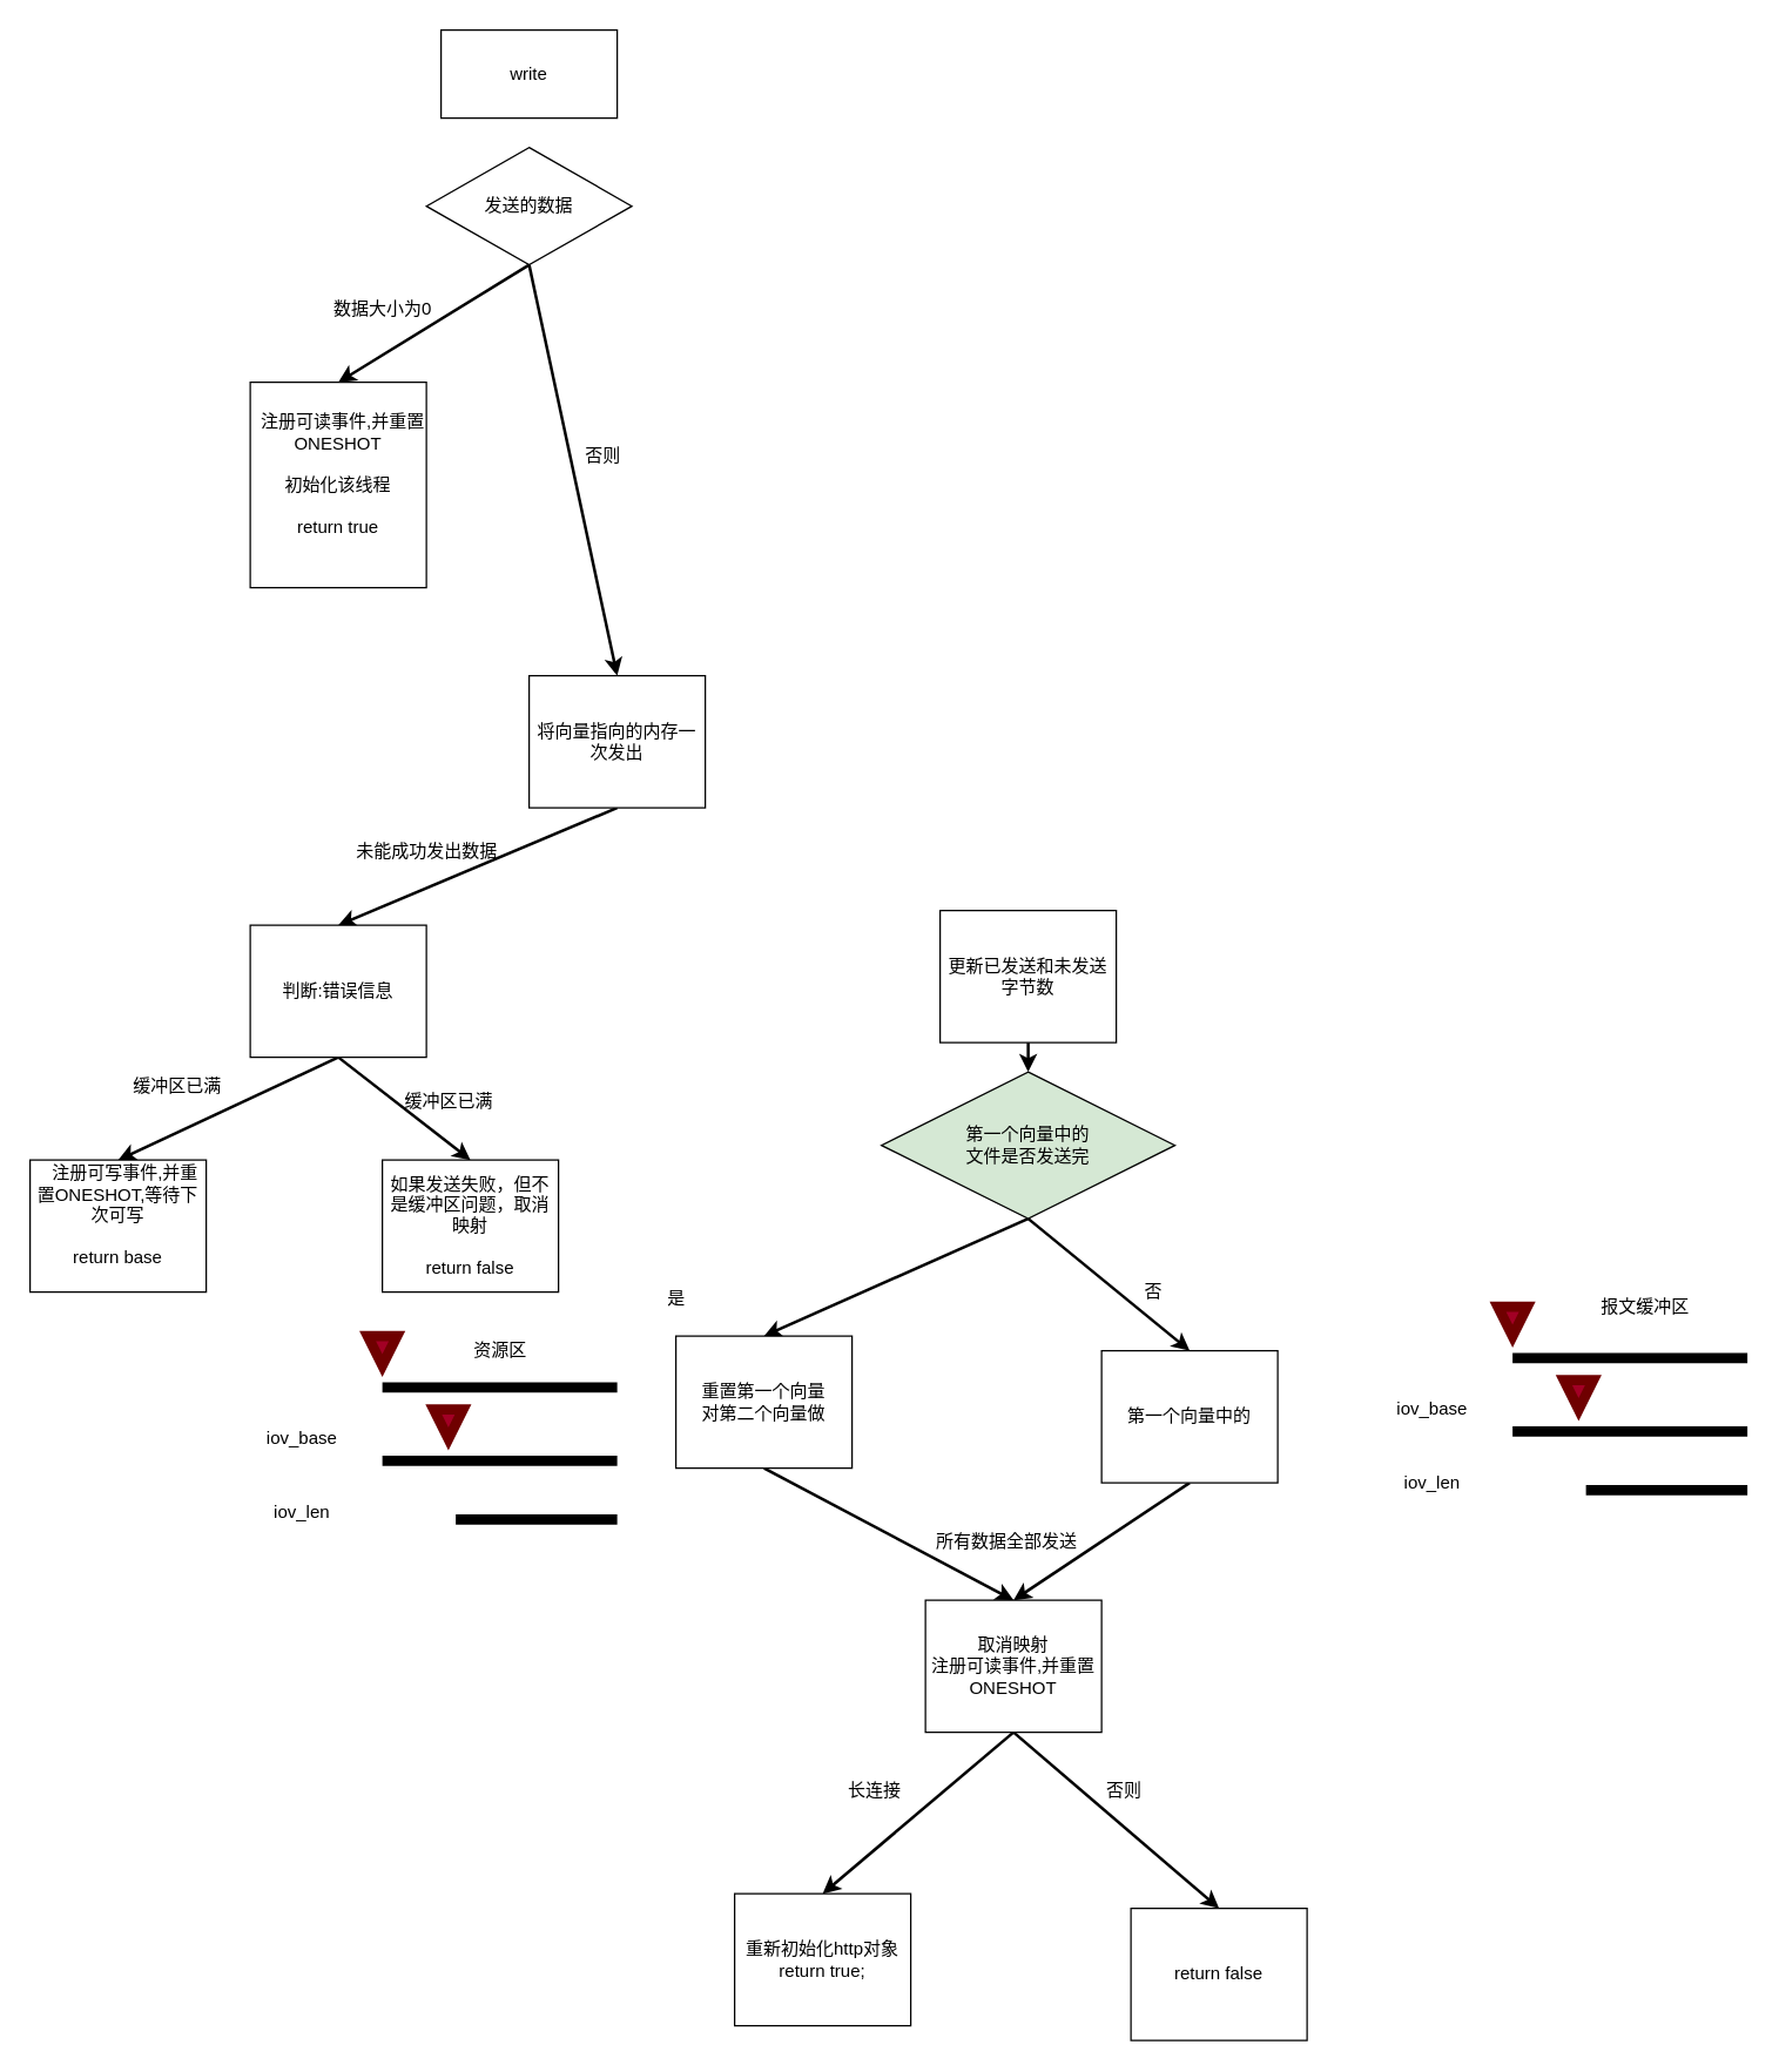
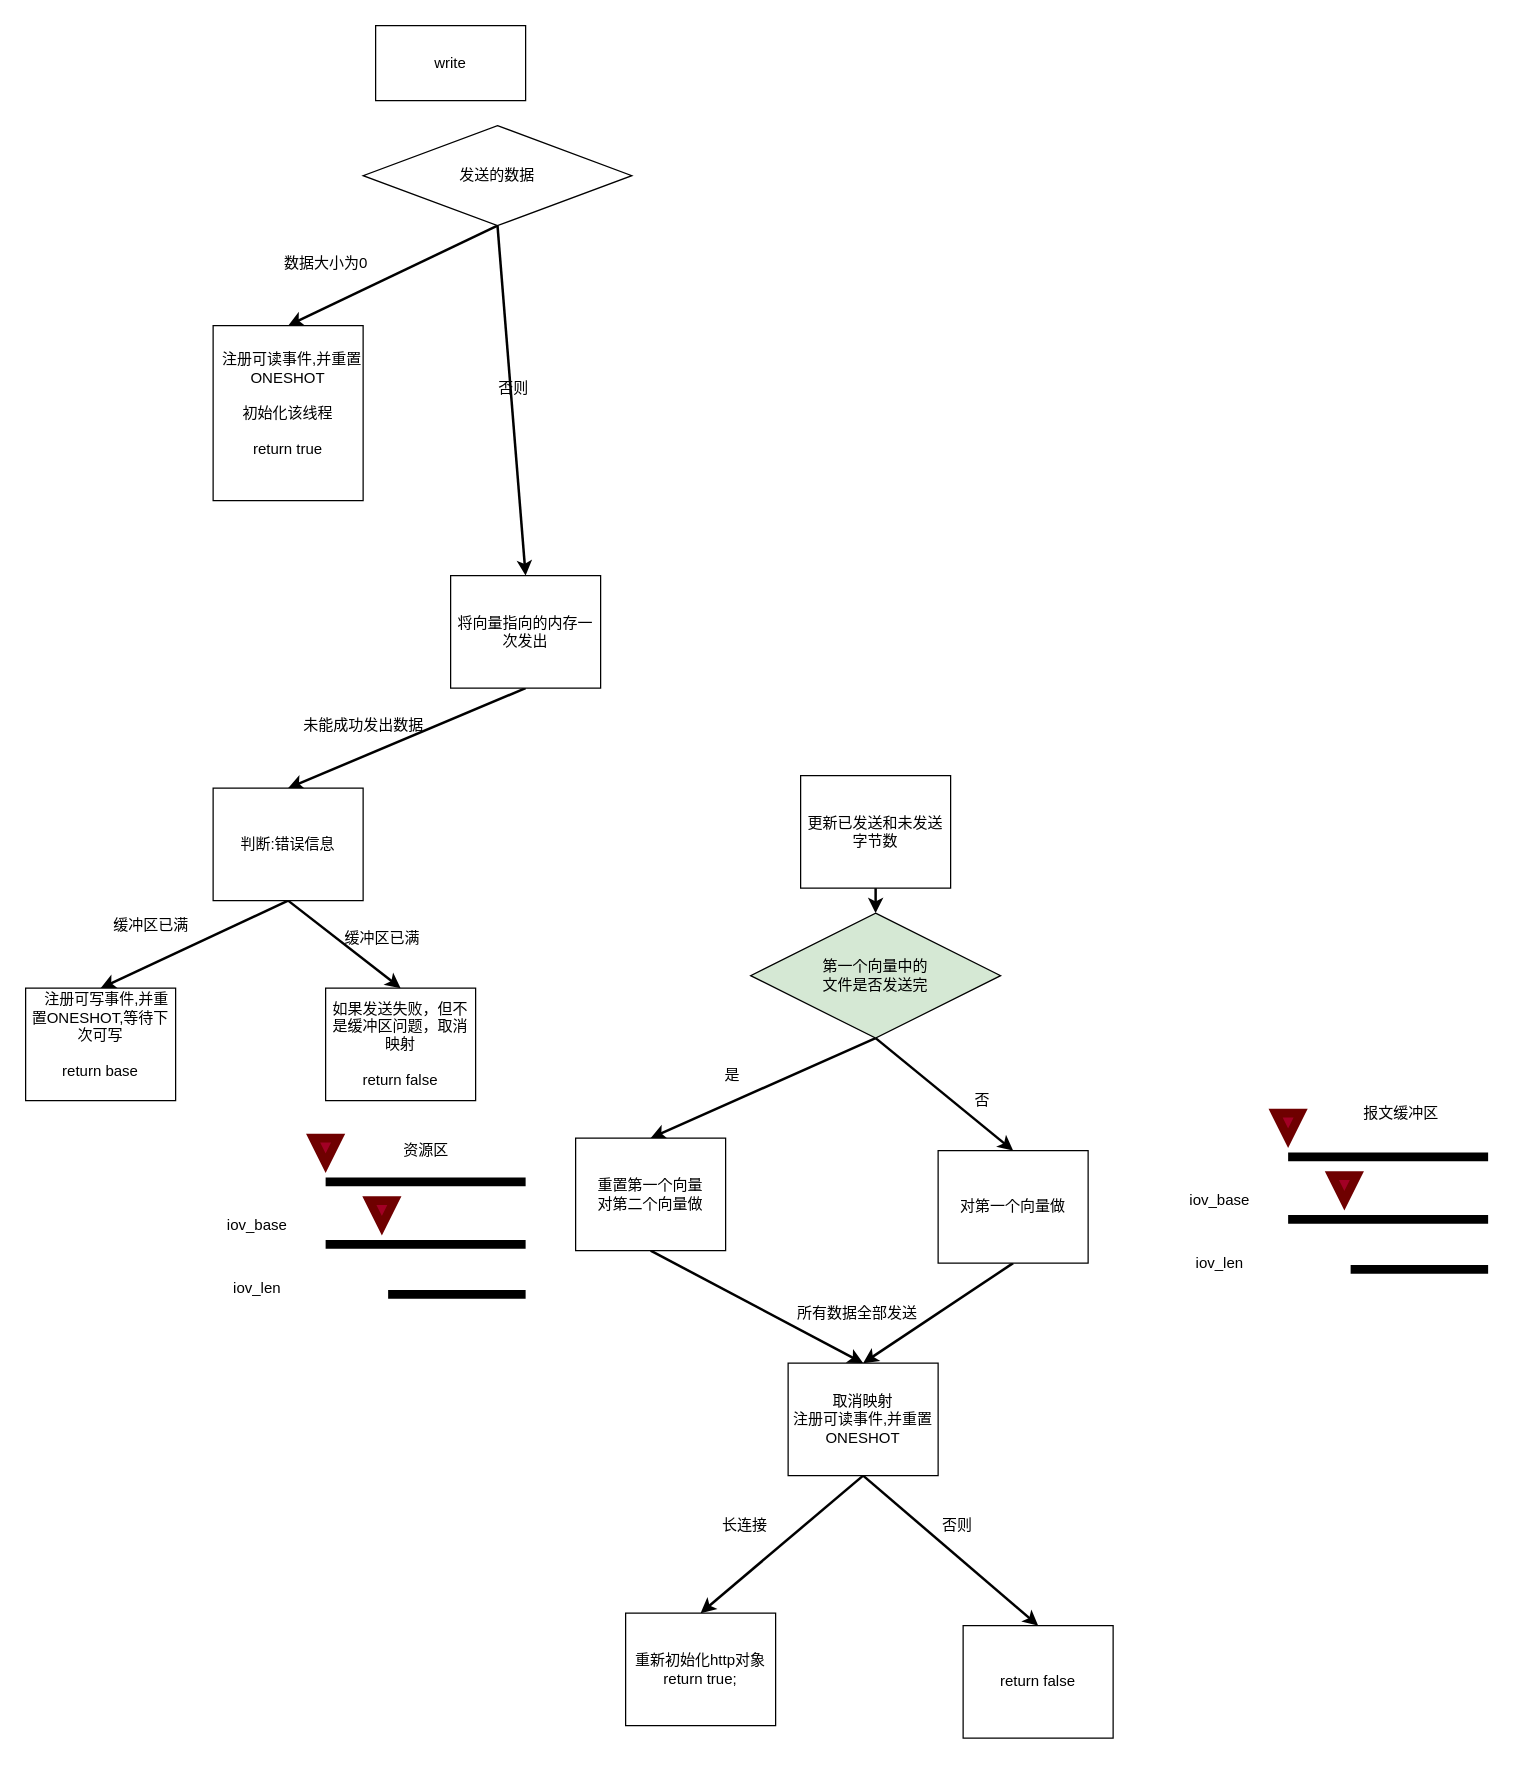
  <mxCell id="0" />
  <mxCell id="1" parent="0" />
  <mxCell id="2" value="write" style="whiteSpace=wrap;html=1;" vertex="1" parent="1"><mxGeometry x="300" y="20" width="120" height="60" as="geometry" /></mxCell>
  <mxCell id="3" style="edgeStyle=none;html=1;exitX=0.5;exitY=1;exitDx=0;exitDy=0;entryX=0.5;entryY=0;entryDx=0;entryDy=0;strokeWidth=2;strokeColor=#000000;" edge="1" parent="1" source="5" target="6"><mxGeometry relative="1" as="geometry" /></mxCell>
  <mxCell id="4" style="edgeStyle=none;html=1;exitX=0.5;exitY=1;exitDx=0;exitDy=0;entryX=0.5;entryY=0;entryDx=0;entryDy=0;fontColor=#000000;strokeColor=#000000;strokeWidth=2;" edge="1" parent="1" source="5" target="9"><mxGeometry relative="1" as="geometry" /></mxCell>
- <mxCell id="5" value="发送的数据" style="rhombus;whiteSpace=wrap;html=1;" vertex="1" parent="1"><mxGeometry x="290" y="100" width="140" height="80" as="geometry" /></mxCell>
+ <mxCell id="5" value="发送的数据" style="rhombus;whiteSpace=wrap;html=1;" vertex="1" parent="1"><mxGeometry x="290" y="100" width="215" height="80" as="geometry" /></mxCell>
  <mxCell id="6" value="&lt;div&gt;&amp;nbsp; 注册可读事件,并重置ONESHOT&lt;/div&gt;&lt;div&gt;&lt;br&gt;&lt;/div&gt;&lt;div&gt;初始化该线程&lt;/div&gt;&lt;div&gt;&lt;br&gt;&lt;/div&gt;&lt;div&gt;return true&lt;/div&gt;&lt;div&gt;&lt;br&gt;&lt;/div&gt;" style="whiteSpace=wrap;html=1;" vertex="1" parent="1"><mxGeometry x="170" y="260" width="120" height="140" as="geometry" /></mxCell>
  <mxCell id="7" value="&lt;font color=&quot;#000000&quot;&gt;数据大小为0&lt;/font&gt;" style="text;html=1;align=center;verticalAlign=middle;resizable=0;points=[];autosize=1;strokeColor=none;fillColor=none;" vertex="1" parent="1"><mxGeometry x="220" y="200" width="80" height="20" as="geometry" /></mxCell>
  <mxCell id="8" style="edgeStyle=none;html=1;exitX=0.5;exitY=1;exitDx=0;exitDy=0;entryX=0.5;entryY=0;entryDx=0;entryDy=0;fontColor=#000000;strokeColor=#000000;strokeWidth=2;" edge="1" parent="1" source="9" target="13"><mxGeometry relative="1" as="geometry" /></mxCell>
  <mxCell id="9" value="将向量指向的内存一次发出" style="whiteSpace=wrap;html=1;" vertex="1" parent="1"><mxGeometry x="360" y="460" width="120" height="90" as="geometry" /></mxCell>
  <mxCell id="10" value="&lt;font color=&quot;#000000&quot;&gt;否则&lt;/font&gt;" style="text;html=1;align=center;verticalAlign=middle;resizable=0;points=[];autosize=1;strokeColor=none;fillColor=none;" vertex="1" parent="1"><mxGeometry x="390" y="300" width="40" height="20" as="geometry" /></mxCell>
  <mxCell id="11" style="edgeStyle=none;html=1;exitX=0.5;exitY=1;exitDx=0;exitDy=0;entryX=0.5;entryY=0;entryDx=0;entryDy=0;fontColor=#000000;strokeColor=#000000;strokeWidth=2;" edge="1" parent="1" source="13" target="15"><mxGeometry relative="1" as="geometry" /></mxCell>
  <mxCell id="12" style="edgeStyle=none;html=1;exitX=0.5;exitY=1;exitDx=0;exitDy=0;entryX=0.5;entryY=0;entryDx=0;entryDy=0;fontColor=#000000;strokeColor=#000000;strokeWidth=2;" edge="1" parent="1" source="13" target="16"><mxGeometry relative="1" as="geometry" /></mxCell>
  <mxCell id="13" value="判断:错误信息" style="whiteSpace=wrap;html=1;" vertex="1" parent="1"><mxGeometry x="170" y="630" width="120" height="90" as="geometry" /></mxCell>
  <mxCell id="14" value="&lt;font color=&quot;#000000&quot;&gt;未能成功发出数据&lt;/font&gt;" style="text;html=1;align=center;verticalAlign=middle;resizable=0;points=[];autosize=1;strokeColor=none;fillColor=none;" vertex="1" parent="1"><mxGeometry x="235" y="570" width="110" height="20" as="geometry" /></mxCell>
  <mxCell id="15" value="&lt;div&gt;&amp;nbsp; &amp;nbsp;注册可写事件,并重置ONESHOT,等待下次可写&lt;/div&gt;&lt;div&gt;&lt;br&gt;&lt;/div&gt;&lt;div&gt;return base&lt;/div&gt;&lt;div&gt;&lt;br&gt;&lt;/div&gt;" style="whiteSpace=wrap;html=1;" vertex="1" parent="1"><mxGeometry x="20" y="790" width="120" height="90" as="geometry" /></mxCell>
  <mxCell id="16" value="如果发送失败，但不是缓冲区问题，取消映射&lt;br&gt;&lt;br&gt;return false" style="whiteSpace=wrap;html=1;" vertex="1" parent="1"><mxGeometry x="260" y="790" width="120" height="90" as="geometry" /></mxCell>
  <mxCell id="17" value="&lt;font color=&quot;#000000&quot;&gt;缓冲区已满&lt;/font&gt;" style="text;html=1;align=center;verticalAlign=middle;resizable=0;points=[];autosize=1;strokeColor=none;fillColor=none;" vertex="1" parent="1"><mxGeometry x="80" y="730" width="80" height="20" as="geometry" /></mxCell>
  <mxCell id="18" value="&lt;font color=&quot;#000000&quot;&gt;缓冲区已满&lt;/font&gt;" style="text;html=1;align=center;verticalAlign=middle;resizable=0;points=[];autosize=1;strokeColor=none;fillColor=none;" vertex="1" parent="1"><mxGeometry x="265" y="740" width="80" height="20" as="geometry" /></mxCell>
  <mxCell id="19" style="edgeStyle=none;html=1;exitX=0.5;exitY=1;exitDx=0;exitDy=0;entryX=0.5;entryY=0;entryDx=0;entryDy=0;fontColor=#000000;strokeColor=#000000;strokeWidth=2;" edge="1" parent="1" source="20" target="23"><mxGeometry relative="1" as="geometry" /></mxCell>
  <mxCell id="20" value="更新已发送和未发送字节数" style="whiteSpace=wrap;html=1;" vertex="1" parent="1"><mxGeometry x="640" y="620" width="120" height="90" as="geometry" /></mxCell>
  <mxCell id="21" style="edgeStyle=none;html=1;exitX=0.5;exitY=1;exitDx=0;exitDy=0;entryX=0.5;entryY=0;entryDx=0;entryDy=0;fontColor=#000000;strokeColor=#000000;strokeWidth=2;" edge="1" parent="1" source="23" target="26"><mxGeometry relative="1" as="geometry" /></mxCell>
  <mxCell id="22" style="edgeStyle=none;html=1;exitX=0.5;exitY=1;exitDx=0;exitDy=0;entryX=0.5;entryY=0;entryDx=0;entryDy=0;fontColor=#000000;strokeColor=#000000;strokeWidth=2;" edge="1" parent="1" source="23" target="35"><mxGeometry relative="1" as="geometry" /></mxCell>
  <mxCell id="23" value="第一个向量中的&lt;br&gt;文件是否发送完" style="rhombus;whiteSpace=wrap;html=1;fillColor=#d5e8d4;" vertex="1" parent="1"><mxGeometry x="600" y="730" width="200" height="100" as="geometry" /></mxCell>
- <mxCell id="24" value="&lt;font color=&quot;#000000&quot;&gt;是&lt;/font&gt;" style="text;html=1;align=center;verticalAlign=middle;resizable=0;points=[];autosize=1;strokeColor=none;fillColor=none;" vertex="1" parent="1"><mxGeometry x="445" y="875" width="30" height="20" as="geometry" /></mxCell>
+ <mxCell id="24" value="&lt;font color=&quot;#000000&quot;&gt;是&lt;/font&gt;" style="text;html=1;align=center;verticalAlign=middle;resizable=0;points=[];autosize=1;strokeColor=none;fillColor=none;" vertex="1" parent="1"><mxGeometry x="570" y="850" width="30" height="20" as="geometry" /></mxCell>
  <mxCell id="25" style="edgeStyle=none;html=1;exitX=0.5;exitY=1;exitDx=0;exitDy=0;entryX=0.5;entryY=0;entryDx=0;entryDy=0;fontColor=#000000;strokeColor=#000000;strokeWidth=2;" edge="1" parent="1" source="26" target="45"><mxGeometry relative="1" as="geometry" /></mxCell>
  <mxCell id="26" value="重置第一个向量&lt;br&gt;对第二个向量做" style="whiteSpace=wrap;html=1;" vertex="1" parent="1"><mxGeometry x="460" y="910" width="120" height="90" as="geometry" /></mxCell>
  <mxCell id="27" value="" style="line;strokeWidth=7;html=1;fontColor=#000000;strokeColor=#000000;" vertex="1" parent="1"><mxGeometry x="260" y="940" width="160" height="10" as="geometry" /></mxCell>
  <mxCell id="28" value="" style="line;strokeWidth=7;html=1;fontColor=#000000;strokeColor=#000000;" vertex="1" parent="1"><mxGeometry x="260" y="990" width="160" height="10" as="geometry" /></mxCell>
  <mxCell id="29" value="" style="line;strokeWidth=7;html=1;fontColor=#000000;strokeColor=#000000;" vertex="1" parent="1"><mxGeometry x="310" y="1030" width="110" height="10" as="geometry" /></mxCell>
  <mxCell id="30" value="" style="triangle;whiteSpace=wrap;html=1;fontColor=#ffffff;strokeColor=#6F0000;strokeWidth=7;fillColor=#a20025;direction=south;" vertex="1" parent="1"><mxGeometry x="295" y="960" width="20" height="20" as="geometry" /></mxCell>
  <mxCell id="31" value="" style="triangle;whiteSpace=wrap;html=1;fontColor=#ffffff;strokeColor=#6F0000;strokeWidth=7;fillColor=#a20025;direction=south;" vertex="1" parent="1"><mxGeometry x="250" y="910" width="20" height="20" as="geometry" /></mxCell>
  <mxCell id="32" value="iov_base" style="text;html=1;align=center;verticalAlign=middle;resizable=0;points=[];autosize=1;strokeColor=none;fillColor=none;fontColor=#000000;" vertex="1" parent="1"><mxGeometry x="170" y="970" width="70" height="20" as="geometry" /></mxCell>
  <mxCell id="33" value="iov_len" style="text;html=1;align=center;verticalAlign=middle;resizable=0;points=[];autosize=1;strokeColor=none;fillColor=none;fontColor=#000000;" vertex="1" parent="1"><mxGeometry x="175" y="1020" width="60" height="20" as="geometry" /></mxCell>
  <mxCell id="34" style="edgeStyle=none;html=1;exitX=0.5;exitY=1;exitDx=0;exitDy=0;entryX=0.5;entryY=0;entryDx=0;entryDy=0;fontColor=#000000;strokeColor=#000000;strokeWidth=2;" edge="1" parent="1" source="35" target="45"><mxGeometry relative="1" as="geometry" /></mxCell>
- <mxCell id="35" value="第一个向量中的" style="whiteSpace=wrap;html=1;" vertex="1" parent="1"><mxGeometry x="750" y="920" width="120" height="90" as="geometry" /></mxCell>
+ <mxCell id="35" value="对第一个向量做" style="whiteSpace=wrap;html=1;" vertex="1" parent="1"><mxGeometry x="750" y="920" width="120" height="90" as="geometry" /></mxCell>
  <mxCell id="36" value="" style="line;strokeWidth=7;html=1;fontColor=#000000;strokeColor=#000000;" vertex="1" parent="1"><mxGeometry x="1030" y="920" width="160" height="10" as="geometry" /></mxCell>
  <mxCell id="37" value="" style="line;strokeWidth=7;html=1;fontColor=#000000;strokeColor=#000000;" vertex="1" parent="1"><mxGeometry x="1030" y="970" width="160" height="10" as="geometry" /></mxCell>
  <mxCell id="38" value="" style="line;strokeWidth=7;html=1;fontColor=#000000;strokeColor=#000000;" vertex="1" parent="1"><mxGeometry x="1080" y="1010" width="110" height="10" as="geometry" /></mxCell>
  <mxCell id="39" value="" style="triangle;whiteSpace=wrap;html=1;fontColor=#ffffff;strokeColor=#6F0000;strokeWidth=7;fillColor=#a20025;direction=south;" vertex="1" parent="1"><mxGeometry x="1065" y="940" width="20" height="20" as="geometry" /></mxCell>
  <mxCell id="40" value="" style="triangle;whiteSpace=wrap;html=1;fontColor=#ffffff;strokeColor=#6F0000;strokeWidth=7;fillColor=#a20025;direction=south;" vertex="1" parent="1"><mxGeometry x="1020" y="890" width="20" height="20" as="geometry" /></mxCell>
  <mxCell id="41" value="iov_base" style="text;html=1;align=center;verticalAlign=middle;resizable=0;points=[];autosize=1;strokeColor=none;fillColor=none;fontColor=#000000;" vertex="1" parent="1"><mxGeometry x="940" y="950" width="70" height="20" as="geometry" /></mxCell>
  <mxCell id="42" value="iov_len" style="text;html=1;align=center;verticalAlign=middle;resizable=0;points=[];autosize=1;strokeColor=none;fillColor=none;fontColor=#000000;" vertex="1" parent="1"><mxGeometry x="945" y="1000" width="60" height="20" as="geometry" /></mxCell>
  <mxCell id="43" style="edgeStyle=none;html=1;exitX=0.5;exitY=1;exitDx=0;exitDy=0;entryX=0.5;entryY=0;entryDx=0;entryDy=0;fontColor=#000000;strokeColor=#000000;strokeWidth=2;" edge="1" parent="1" source="45" target="46"><mxGeometry relative="1" as="geometry" /></mxCell>
  <mxCell id="44" style="edgeStyle=none;html=1;exitX=0.5;exitY=1;exitDx=0;exitDy=0;entryX=0.5;entryY=0;entryDx=0;entryDy=0;fontColor=#000000;strokeColor=#000000;strokeWidth=2;" edge="1" parent="1" source="45" target="47"><mxGeometry relative="1" as="geometry" /></mxCell>
  <mxCell id="45" value="取消映射&lt;br&gt;注册可读事件,并重置ONESHOT" style="whiteSpace=wrap;html=1;" vertex="1" parent="1"><mxGeometry x="630" y="1090" width="120" height="90" as="geometry" /></mxCell>
  <mxCell id="46" value="重新初始化http对象&lt;br&gt;return true;" style="whiteSpace=wrap;html=1;" vertex="1" parent="1"><mxGeometry x="500" y="1290" width="120" height="90" as="geometry" /></mxCell>
  <mxCell id="47" value="return false" style="whiteSpace=wrap;html=1;" vertex="1" parent="1"><mxGeometry x="770" y="1300" width="120" height="90" as="geometry" /></mxCell>
  <mxCell id="48" value="长连接" style="text;html=1;align=center;verticalAlign=middle;resizable=0;points=[];autosize=1;strokeColor=none;fillColor=none;fontColor=#000000;" vertex="1" parent="1"><mxGeometry x="570" y="1210" width="50" height="20" as="geometry" /></mxCell>
  <mxCell id="49" value="否则" style="text;html=1;align=center;verticalAlign=middle;resizable=0;points=[];autosize=1;strokeColor=none;fillColor=none;fontColor=#000000;" vertex="1" parent="1"><mxGeometry x="745" y="1210" width="40" height="20" as="geometry" /></mxCell>
  <mxCell id="50" value="所有数据全部发送" style="text;html=1;align=center;verticalAlign=middle;resizable=0;points=[];autosize=1;strokeColor=none;fillColor=none;fontColor=#000000;" vertex="1" parent="1"><mxGeometry x="630" y="1040" width="110" height="20" as="geometry" /></mxCell>
  <mxCell id="51" value="&lt;font color=&quot;#000000&quot;&gt;否&lt;/font&gt;" style="text;html=1;align=center;verticalAlign=middle;resizable=0;points=[];autosize=1;strokeColor=none;fillColor=none;" vertex="1" parent="1"><mxGeometry x="770" y="870" width="30" height="20" as="geometry" /></mxCell>
  <mxCell id="52" value="资源区" style="text;html=1;align=center;verticalAlign=middle;resizable=0;points=[];autosize=1;strokeColor=none;fillColor=none;fontColor=#000000;" vertex="1" parent="1"><mxGeometry x="315" y="910" width="50" height="20" as="geometry" /></mxCell>
  <mxCell id="53" value="报文缓冲区" style="text;html=1;align=center;verticalAlign=middle;resizable=0;points=[];autosize=1;strokeColor=none;fillColor=none;fontColor=#000000;" vertex="1" parent="1"><mxGeometry x="1080" y="880" width="80" height="20" as="geometry" /></mxCell>
